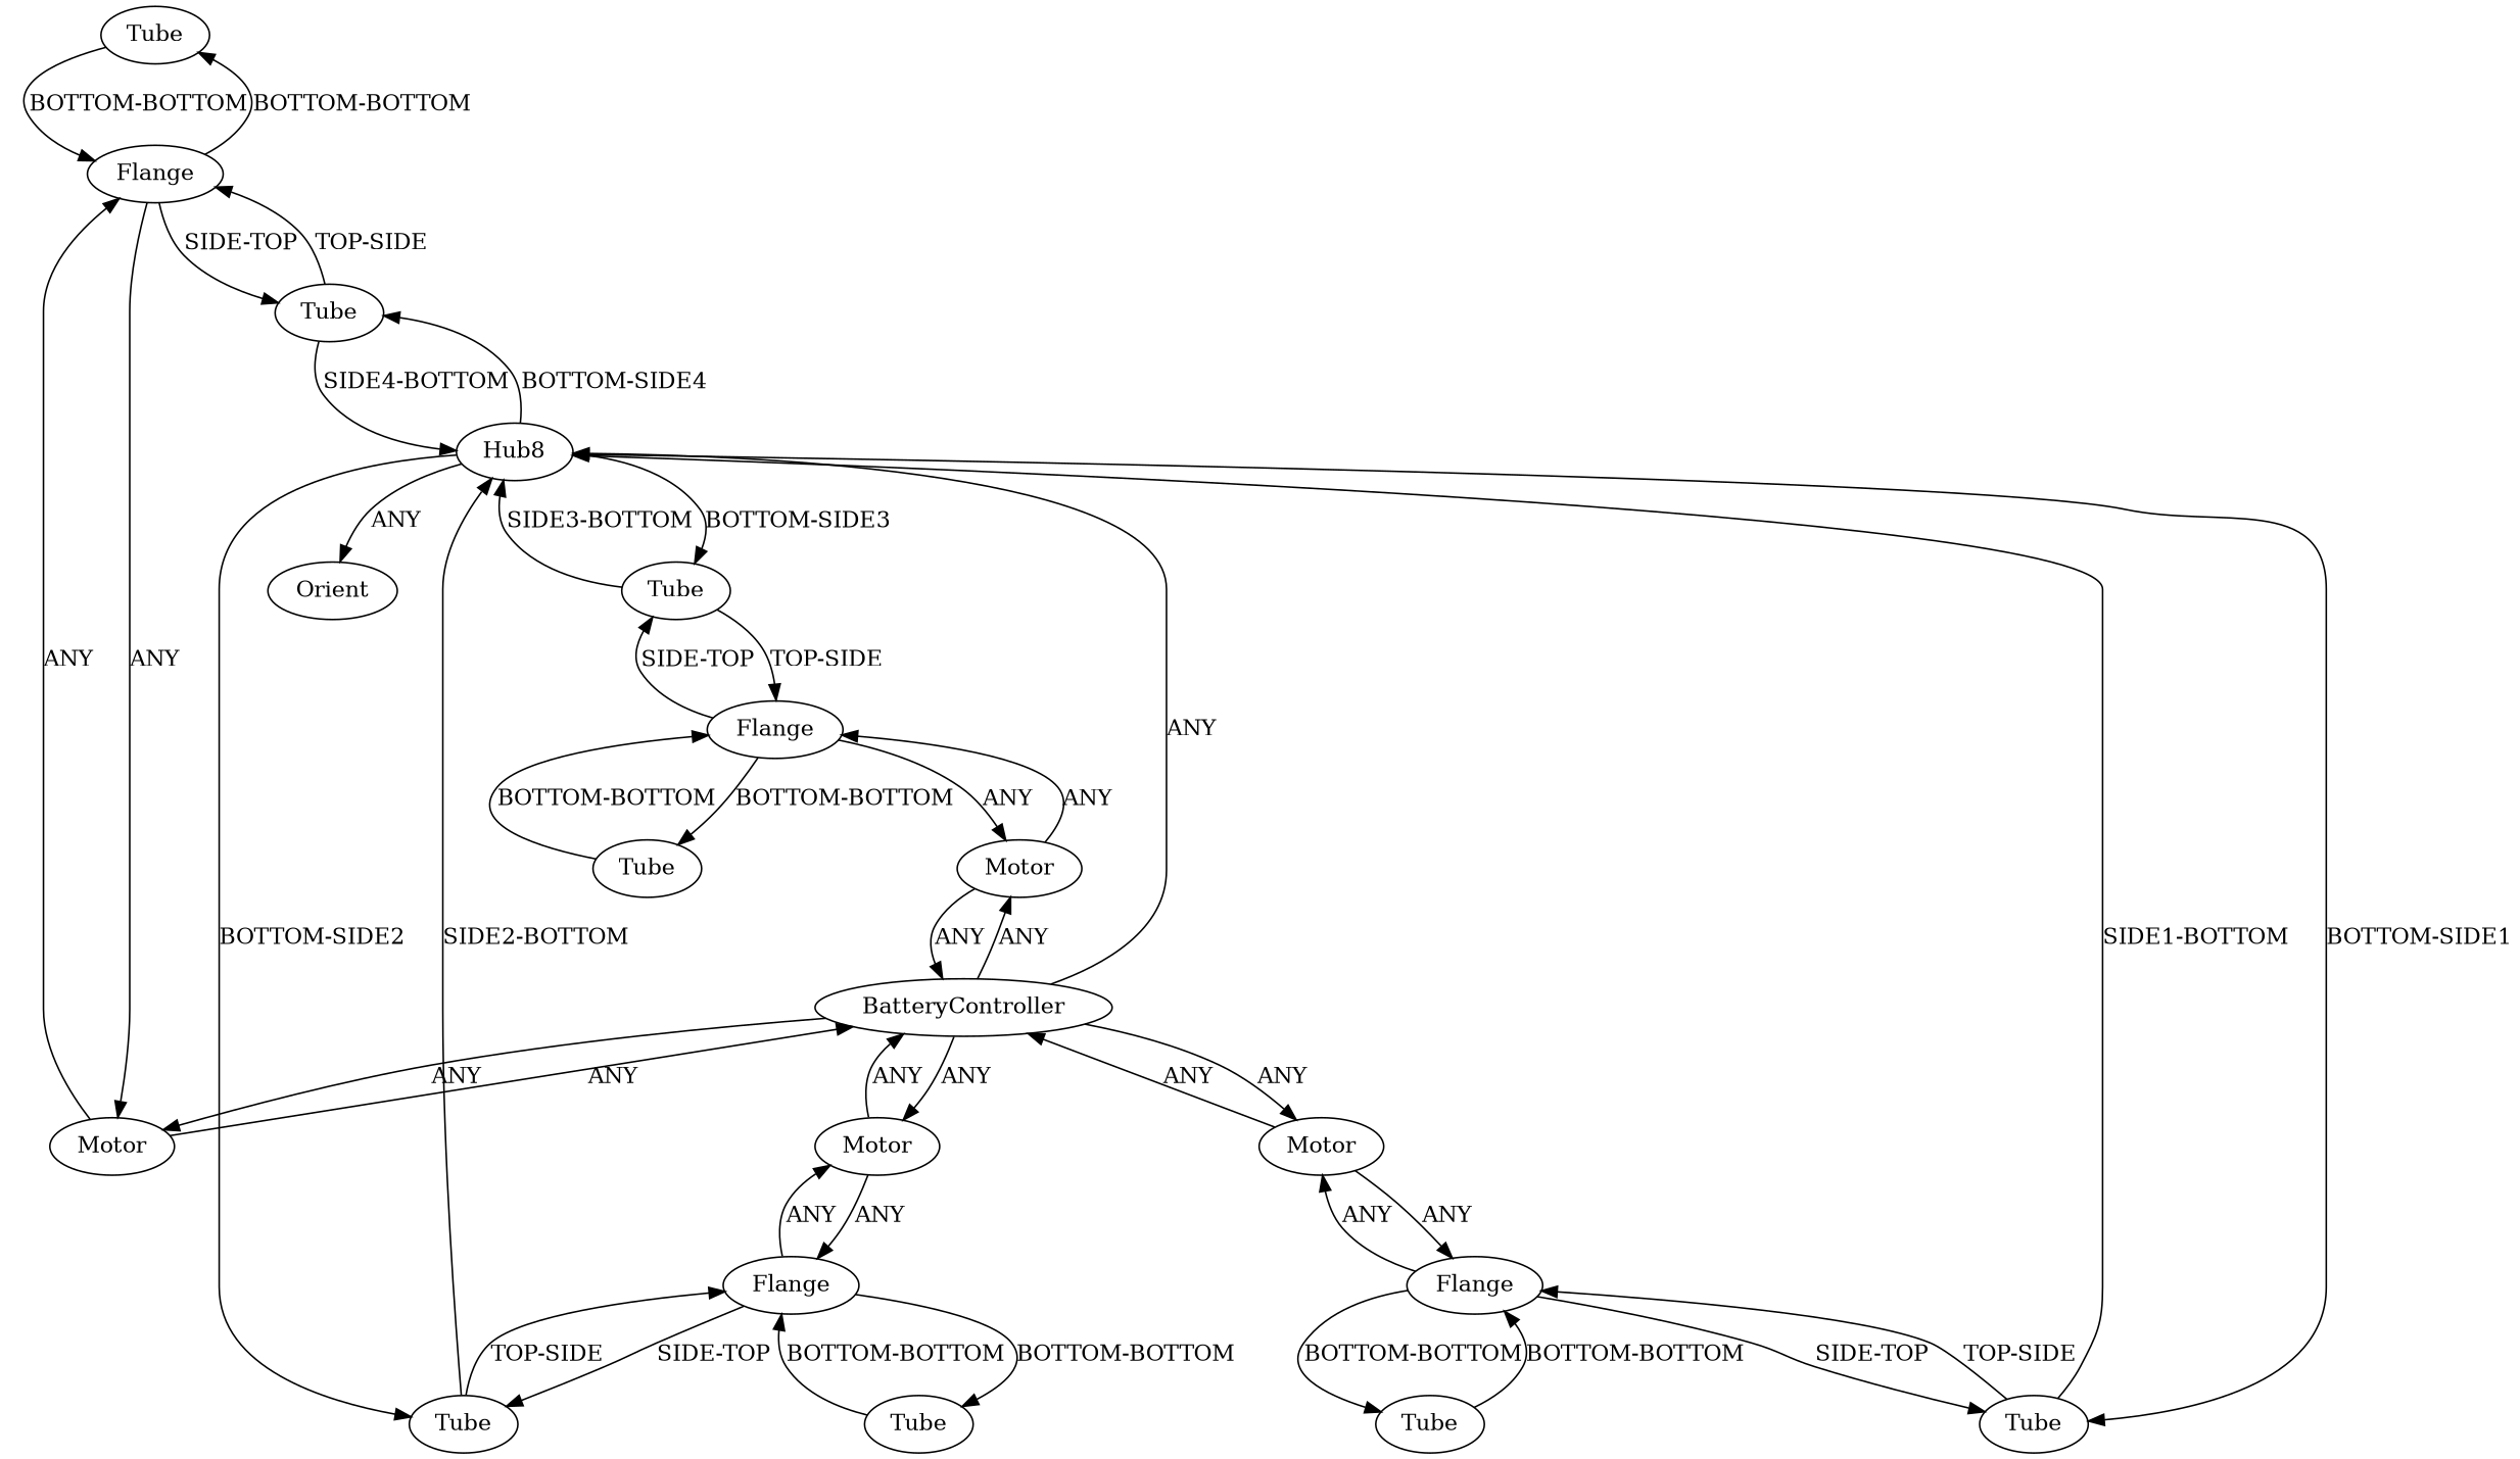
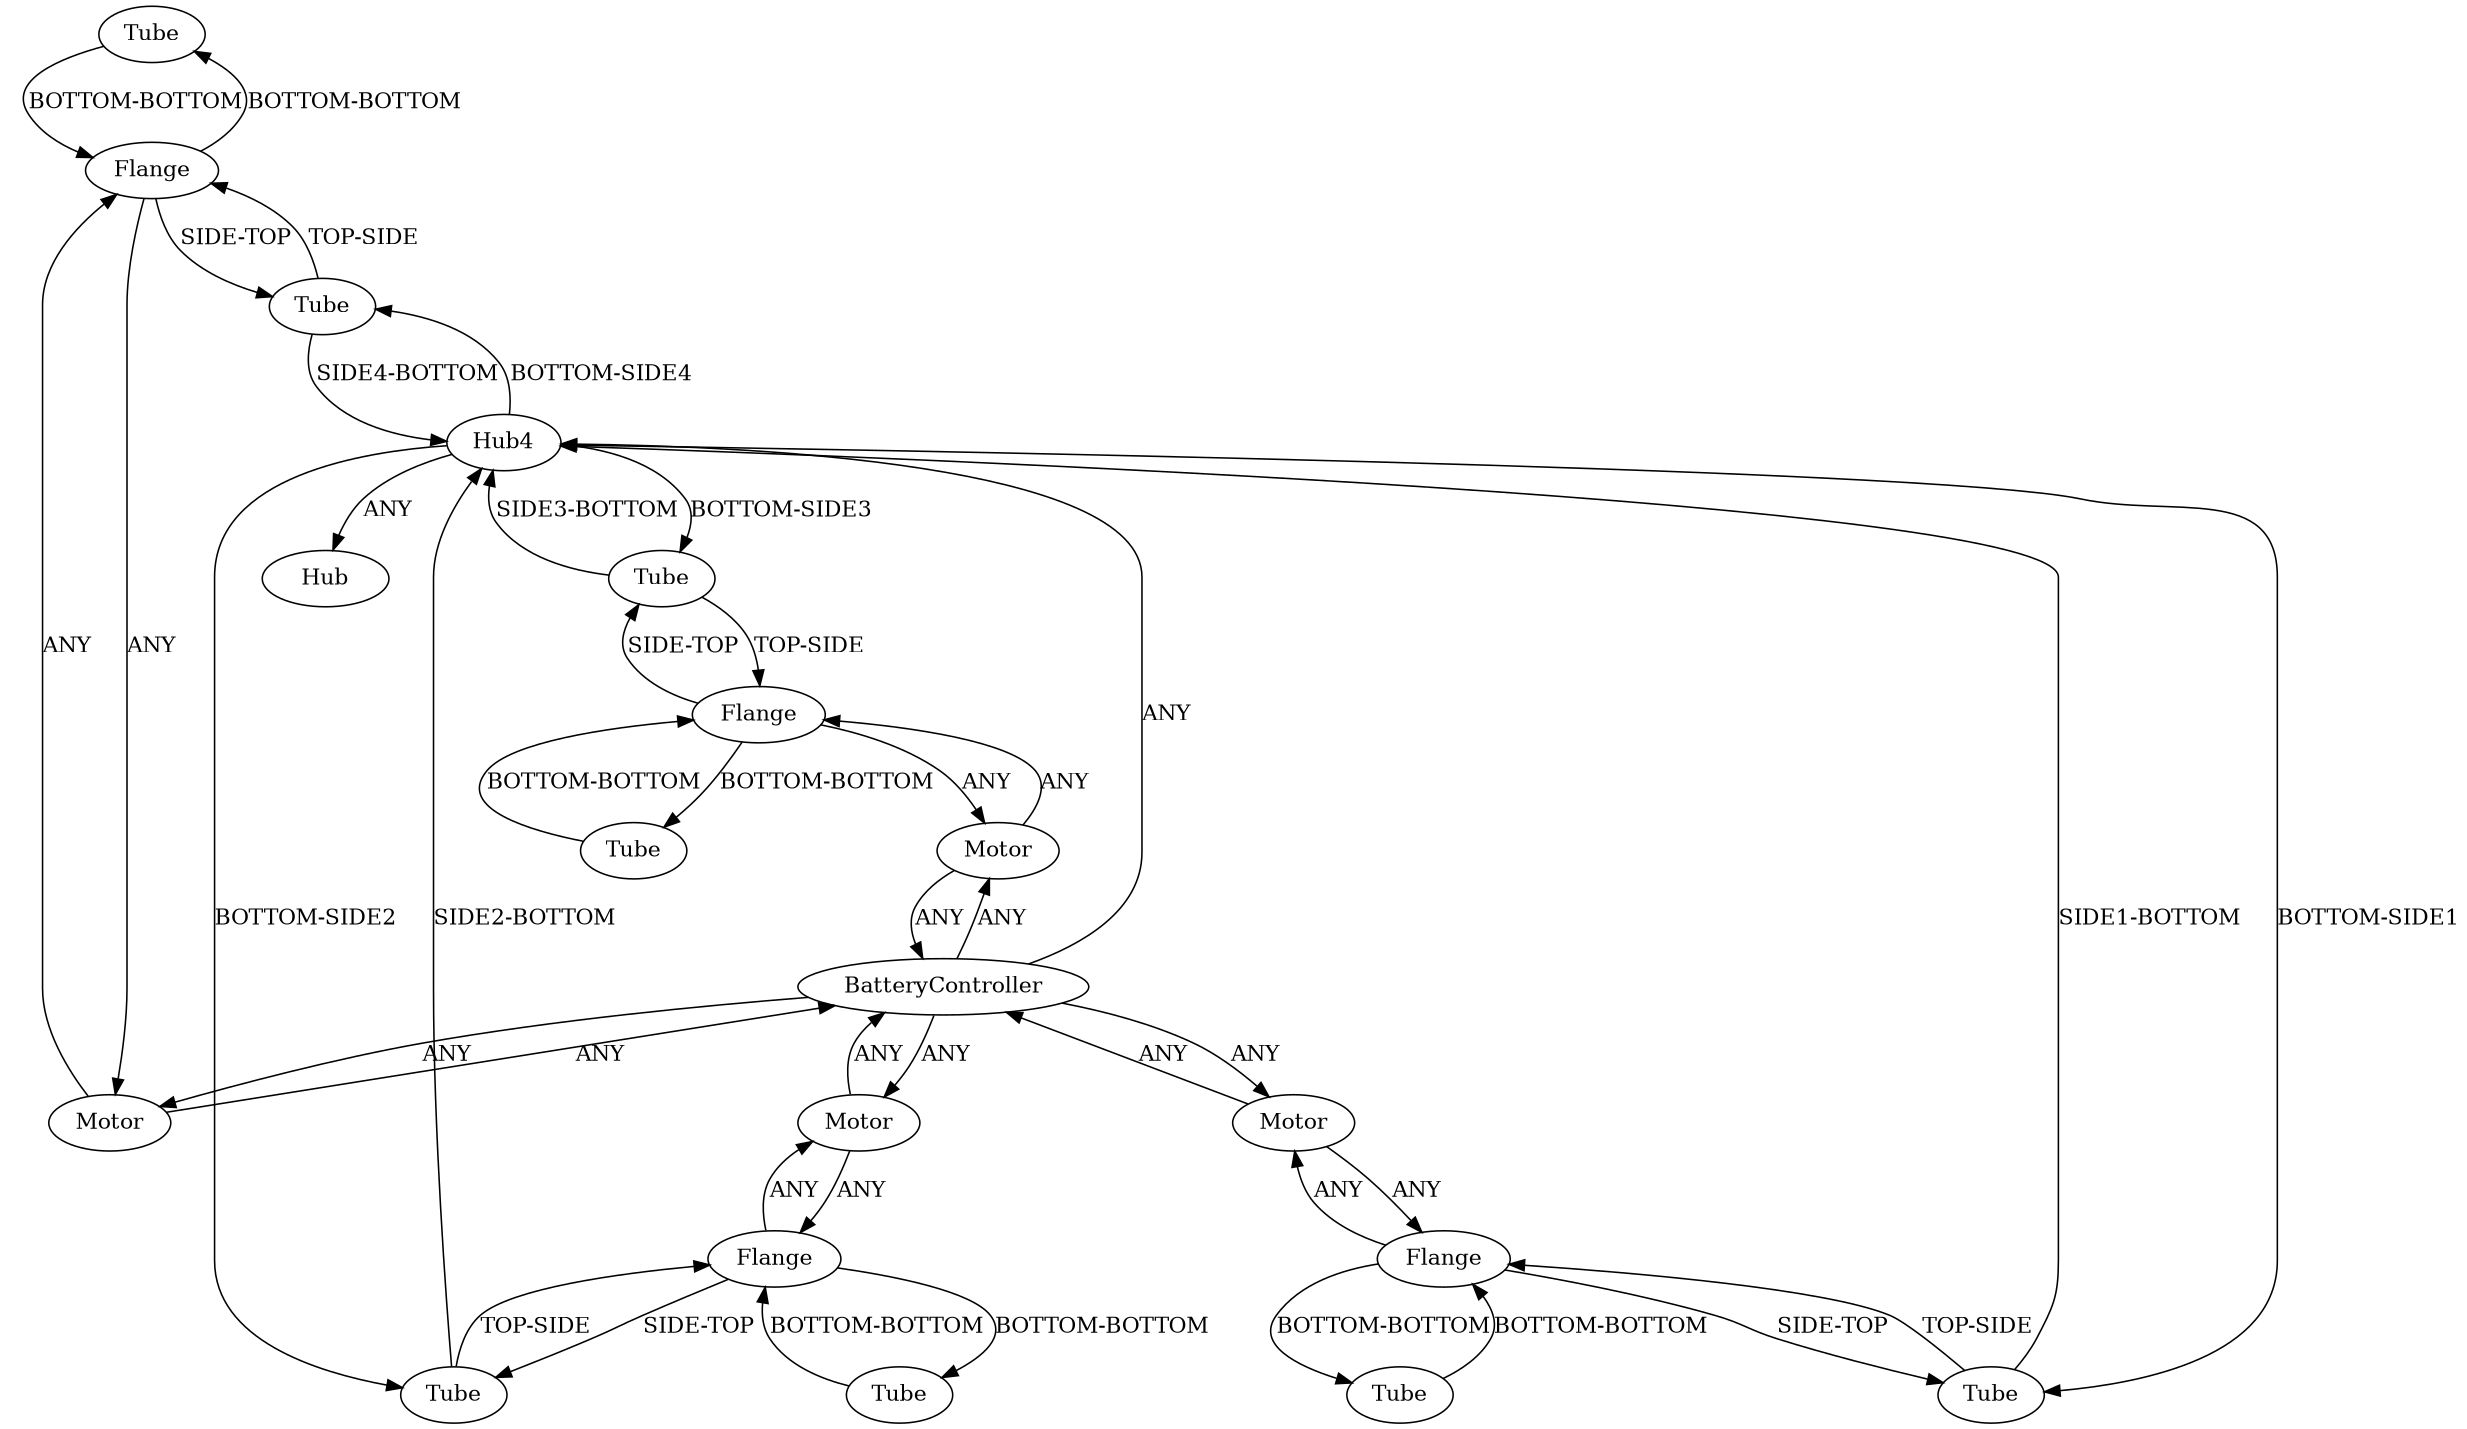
  digraph {
    n1 [instance=Tube_instance_1 label=Tube]
    n2 [instance=Flange_instance_2 label=Flange]
    n3 [instance=Motor_instance_2 label=Motor]
    n4 [instance=Tube_instance_7 label=Tube]
    n5 [instance=Motor_instance_1 label=Motor]
    n6 [instance=BatteryController_instance_1 label=BatteryController]
    n7 [instance=Flange_instance_4 label=Flange]
-   n8 [instance=Hub4_instance_1 label=Hub8]
+   n8 [instance=Hub4_instance_1 label=Hub4]
    n9 [instance=Motor_instance_3 label=Motor]
    n10 [instance=Motor_instance_4 label=Motor]
    n11 [instance=Tube_instance_2 label=Tube]
    n12 [instance=Tube_instance_4 label=Tube]
    n13 [instance=Tube_instance_6 label=Tube]
-   n14 [instance=Orient label=Orient]
+   n14 [instance=Orient label=Hub]
    n15 [instance=Tube_instance_8 label=Tube]
    n16 [instance=Tube_instance_3 label=Tube]
    n17 [instance=Flange_instance_3 label=Flange]
    n18 [instance=Flange_instance_1 label=Flange]
    n19 [instance=Tube_instance_5 label=Tube]
    n1 -> n2 [label="BOTTOM-BOTTOM"]
    n2 -> n1 [label="BOTTOM-BOTTOM"]
    n2 -> n3 [label=ANY]
    n2 -> n4 [label="SIDE-TOP"]
    n3 -> n2 [label=ANY]
    n3 -> n6 [label=ANY]
    n4 -> n2 [label="TOP-SIDE"]
    n4 -> n8 [label="SIDE4-BOTTOM"]
    n5 -> n6 [label=ANY]
    n5 -> n7 [label=ANY]
    n6 -> n3 [label=ANY]
    n6 -> n5 [label=ANY]
    n6 -> n8 [label=ANY]
    n6 -> n9 [label=ANY]
    n6 -> n10 [label=ANY]
    n7 -> n5 [label=ANY]
    n7 -> n11 [label="SIDE-TOP"]
    n7 -> n12 [label="BOTTOM-BOTTOM"]
    n8 -> n4 [label="BOTTOM-SIDE4"]
    n8 -> n11 [label="BOTTOM-SIDE1"]
    n8 -> n13 [label="BOTTOM-SIDE2"]
    n8 -> n14 [label=ANY]
    n8 -> n15 [label="BOTTOM-SIDE3"]
    n9 -> n6 [label=ANY]
    n9 -> n18 [label=ANY]
    n10 -> n6 [label=ANY]
    n10 -> n17 [label=ANY]
    n11 -> n7 [label="TOP-SIDE"]
    n11 -> n8 [label="SIDE1-BOTTOM"]
    n12 -> n7 [label="BOTTOM-BOTTOM"]
    n13 -> n8 [label="SIDE2-BOTTOM"]
    n13 -> n18 [label="TOP-SIDE"]
    n15 -> n8 [label="SIDE3-BOTTOM"]
    n15 -> n17 [label="TOP-SIDE"]
    n16 -> n17 [label="BOTTOM-BOTTOM"]
    n17 -> n10 [label=ANY]
    n17 -> n15 [label="SIDE-TOP"]
    n17 -> n16 [label="BOTTOM-BOTTOM"]
    n18 -> n9 [label=ANY]
    n18 -> n13 [label="SIDE-TOP"]
    n18 -> n19 [label="BOTTOM-BOTTOM"]
    n19 -> n18 [label="BOTTOM-BOTTOM"]
  }
